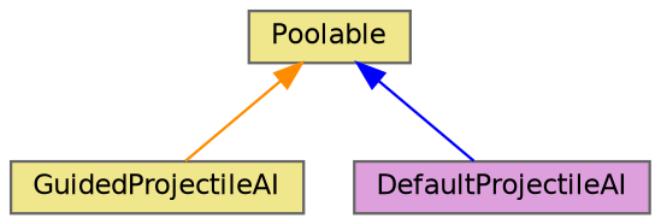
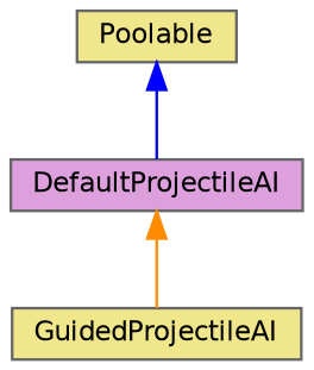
  digraph {
    node [color=gray40 fillcolor=khaki fontname=Helvetica fontsize=10 shape=box style=filled]
    edge [dir=back fontname=Helvetica fontsize=10 labelfontname=Helvetica labelfontsize=10 style=solid]
    n1 [height=0.2 label=GuidedProjectileAI width=0.4]
    n2 [fillcolor=plum height=0.2 label=DefaultProjectileAI width=0.4]
    n3 [height=0.2 label=Poolable width=0.4]
-   n3 -> n1 [color=darkorange]
+   n2 -> n1 [color=darkorange]
    n3 -> n2 [color=blue]
  }
